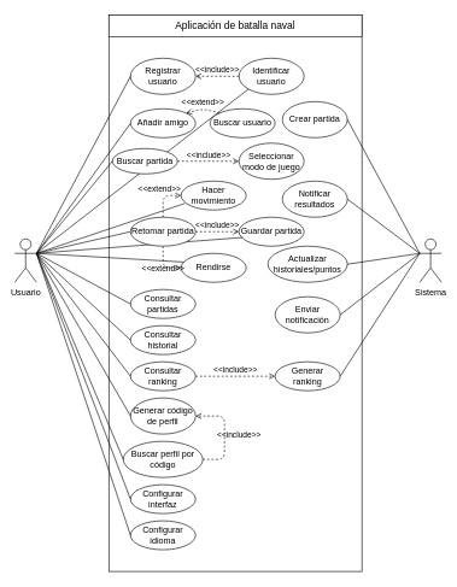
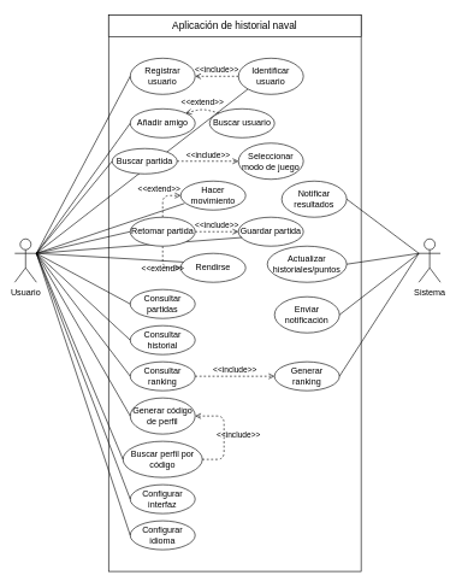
  <mxCell id="0" />
  <mxCell id="1" parent="0" />
  <mxCell id="2" value="" style="rounded=0;whiteSpace=wrap;html=1;" vertex="1" parent="1"><mxGeometry x="150" y="20" width="350" height="770" as="geometry" /></mxCell>
  <mxCell id="3" value="" style="endArrow=none;html=1;exitX=1;exitY=0.333;exitDx=0;exitDy=0;exitPerimeter=0;entryX=0;entryY=1;entryDx=0;entryDy=0;" edge="1" parent="1" target="8"><mxGeometry width="50" height="50" relative="1" as="geometry"><mxPoint x="50" y="350" as="sourcePoint" /><mxPoint x="180" y="105" as="targetPoint" /></mxGeometry></mxCell>
  <mxCell id="4" value="&lt;div&gt;Sistema&lt;/div&gt;&lt;div&gt;&lt;br&gt;&lt;/div&gt;" style="shape=umlActor;verticalLabelPosition=bottom;verticalAlign=top;html=1;outlineConnect=0;" vertex="1" parent="1"><mxGeometry x="580" y="330" width="30" height="60" as="geometry" /></mxCell>
  <mxCell id="5" value="&lt;div&gt;Usuario&lt;/div&gt;" style="shape=umlActor;verticalLabelPosition=bottom;verticalAlign=top;html=1;outlineConnect=0;" vertex="1" parent="1"><mxGeometry x="20" y="330" width="30" height="60" as="geometry" /></mxCell>
- <mxCell id="6" value="&lt;font style=&quot;font-size: 12px&quot;&gt;&lt;font style=&quot;font-size: 14px&quot;&gt;Aplicación de batalla naval&lt;/font&gt;&lt;br&gt;&lt;/font&gt;" style="rounded=0;whiteSpace=wrap;html=1;" vertex="1" parent="1"><mxGeometry x="150" y="20" width="350" height="30" as="geometry" /></mxCell>
+ <mxCell id="6" value="&lt;font style=&quot;font-size: 12px&quot;&gt;&lt;font style=&quot;font-size: 14px&quot;&gt;Aplicación de historial naval&lt;/font&gt;&lt;br&gt;&lt;/font&gt;" style="rounded=0;whiteSpace=wrap;html=1;" vertex="1" parent="1"><mxGeometry x="150" y="20" width="350" height="30" as="geometry" /></mxCell>
  <mxCell id="7" value="Registrar usuario" style="ellipse;whiteSpace=wrap;html=1;" vertex="1" parent="1"><mxGeometry x="180" y="80" width="90" height="50" as="geometry" /></mxCell>
  <mxCell id="8" value="Identificar usuario" style="ellipse;whiteSpace=wrap;html=1;" vertex="1" parent="1"><mxGeometry x="330" y="80" width="90" height="50" as="geometry" /></mxCell>
  <mxCell id="9" value="&amp;lt;&amp;lt;include&amp;gt;&amp;gt;" style="html=1;verticalAlign=bottom;labelBackgroundColor=none;endArrow=open;endFill=0;dashed=1;entryX=1;entryY=0.5;entryDx=0;entryDy=0;exitX=0;exitY=0.5;exitDx=0;exitDy=0;" edge="1" parent="1" source="8" target="7"><mxGeometry width="160" relative="1" as="geometry"><mxPoint x="-70" y="104.5" as="sourcePoint" /><mxPoint x="90" y="104.5" as="targetPoint" /><mxPoint as="offset" /></mxGeometry></mxCell>
  <mxCell id="10" value="Añadir amigo" style="ellipse;whiteSpace=wrap;html=1;" vertex="1" parent="1"><mxGeometry x="180" y="150" width="90" height="40" as="geometry" /></mxCell>
  <mxCell id="11" value="&lt;div&gt;Buscar partida&lt;/div&gt;" style="ellipse;whiteSpace=wrap;html=1;" vertex="1" parent="1"><mxGeometry x="155" y="205" width="90" height="35" as="geometry" /></mxCell>
  <mxCell id="12" value="Hacer movimiento" style="ellipse;whiteSpace=wrap;html=1;" vertex="1" parent="1"><mxGeometry x="250" y="250" width="90" height="40" as="geometry" /></mxCell>
  <mxCell id="13" value="Seleccionar modo de juego" style="ellipse;whiteSpace=wrap;html=1;" vertex="1" parent="1"><mxGeometry x="330" y="197.5" width="90" height="50" as="geometry" /></mxCell>
  <mxCell id="14" value="&amp;lt;&amp;lt;include&amp;gt;&amp;gt;" style="html=1;verticalAlign=bottom;labelBackgroundColor=none;endArrow=open;endFill=0;dashed=1;entryX=0;entryY=0.5;entryDx=0;entryDy=0;exitX=1;exitY=0.5;exitDx=0;exitDy=0;" edge="1" parent="1" source="11" target="13"><mxGeometry width="160" relative="1" as="geometry"><mxPoint x="330" y="105" as="sourcePoint" /><mxPoint x="270" y="105" as="targetPoint" /><mxPoint as="offset" /></mxGeometry></mxCell>
  <mxCell id="15" value="Guardar partida" style="ellipse;whiteSpace=wrap;html=1;" vertex="1" parent="1"><mxGeometry x="330" y="300" width="90" height="40" as="geometry" /></mxCell>
  <mxCell id="16" value="&amp;lt;&amp;lt;include&amp;gt;&amp;gt;" style="html=1;verticalAlign=bottom;labelBackgroundColor=none;endArrow=open;endFill=0;dashed=1;entryX=0;entryY=0.5;entryDx=0;entryDy=0;exitX=1;exitY=0.5;exitDx=0;exitDy=0;" edge="1" parent="1" source="51" target="15"><mxGeometry width="160" relative="1" as="geometry"><mxPoint x="270" y="222.5" as="sourcePoint" /><mxPoint x="330" y="222.5" as="targetPoint" /><mxPoint as="offset" /></mxGeometry></mxCell>
  <mxCell id="17" value="Rendirse" style="ellipse;whiteSpace=wrap;html=1;" vertex="1" parent="1"><mxGeometry x="250" y="350" width="90" height="40" as="geometry" /></mxCell>
  <mxCell id="18" value="Notificar resultados" style="ellipse;whiteSpace=wrap;html=1;" vertex="1" parent="1"><mxGeometry x="390" y="250" width="90" height="50" as="geometry" /></mxCell>
- <mxCell id="19" value="Crear partida" style="ellipse;whiteSpace=wrap;html=1;" vertex="1" parent="1"><mxGeometry x="390" y="140" width="90" height="50" as="geometry" /></mxCell>
  <mxCell id="20" value="Actualizar historiales/puntos" style="ellipse;whiteSpace=wrap;html=1;" vertex="1" parent="1"><mxGeometry x="370" y="340" width="110" height="50" as="geometry" /></mxCell>
  <mxCell id="21" value="Consultar partidas" style="ellipse;whiteSpace=wrap;html=1;" vertex="1" parent="1"><mxGeometry x="180" y="400" width="90" height="40" as="geometry" /></mxCell>
  <mxCell id="22" value="&amp;lt;&amp;lt;extend&amp;gt;&amp;gt;" style="html=1;verticalAlign=bottom;labelBackgroundColor=none;endArrow=open;endFill=0;dashed=1;entryX=0;entryY=0.5;entryDx=0;entryDy=0;" edge="1" parent="1" target="12"><mxGeometry x="0.091" y="-5" width="160" relative="1" as="geometry"><mxPoint x="225" y="300" as="sourcePoint" /><mxPoint x="100" y="110" as="targetPoint" /><Array as="points"><mxPoint x="225" y="270" /></Array><mxPoint x="-5" y="-5" as="offset" /></mxGeometry></mxCell>
  <mxCell id="23" value="&amp;lt;&amp;lt;extend&amp;gt;&amp;gt;" style="html=1;verticalAlign=bottom;labelBackgroundColor=none;endArrow=open;endFill=0;dashed=1;entryX=0;entryY=0.5;entryDx=0;entryDy=0;exitX=0.5;exitY=1;exitDx=0;exitDy=0;" edge="1" parent="1" source="51" target="17"><mxGeometry x="0.091" y="-10" width="160" relative="1" as="geometry"><mxPoint x="225" y="300" as="sourcePoint" /><mxPoint x="250" y="270" as="targetPoint" /><Array as="points"><mxPoint x="225" y="370" /></Array><mxPoint as="offset" /></mxGeometry></mxCell>
  <mxCell id="24" value="Consultar historial" style="ellipse;whiteSpace=wrap;html=1;" vertex="1" parent="1"><mxGeometry x="180" y="450" width="90" height="40" as="geometry" /></mxCell>
  <mxCell id="25" value="Consultar ranking" style="ellipse;whiteSpace=wrap;html=1;" vertex="1" parent="1"><mxGeometry x="180" y="500" width="90" height="40" as="geometry" /></mxCell>
  <mxCell id="26" value="&lt;div&gt;Generar&lt;/div&gt;&lt;div&gt; ranking&lt;/div&gt;" style="ellipse;whiteSpace=wrap;html=1;" vertex="1" parent="1"><mxGeometry x="380" y="500" width="90" height="40" as="geometry" /></mxCell>
  <mxCell id="27" value="&amp;lt;&amp;lt;include&amp;gt;&amp;gt;" style="html=1;verticalAlign=bottom;labelBackgroundColor=none;endArrow=open;endFill=0;dashed=1;entryX=0;entryY=0.5;entryDx=0;entryDy=0;exitX=1;exitY=0.5;exitDx=0;exitDy=0;" edge="1" parent="1" source="25" target="26"><mxGeometry width="160" relative="1" as="geometry"><mxPoint x="270" y="222.5" as="sourcePoint" /><mxPoint x="330" y="222.5" as="targetPoint" /><mxPoint as="offset" /></mxGeometry></mxCell>
  <mxCell id="28" value="Generar código de perfil" style="ellipse;whiteSpace=wrap;html=1;" vertex="1" parent="1"><mxGeometry x="180" y="550" width="90" height="50" as="geometry" /></mxCell>
  <mxCell id="29" value="Buscar perfil por código" style="ellipse;whiteSpace=wrap;html=1;" vertex="1" parent="1"><mxGeometry x="170" y="610" width="110" height="50" as="geometry" /></mxCell>
  <mxCell id="30" value="Configurar interfaz" style="ellipse;whiteSpace=wrap;html=1;" vertex="1" parent="1"><mxGeometry x="180" y="670" width="90" height="40" as="geometry" /></mxCell>
  <mxCell id="31" value="Configurar idioma" style="ellipse;whiteSpace=wrap;html=1;" vertex="1" parent="1"><mxGeometry x="180" y="720" width="90" height="40" as="geometry" /></mxCell>
  <mxCell id="32" value="" style="endArrow=none;html=1;exitX=1;exitY=0.333;exitDx=0;exitDy=0;exitPerimeter=0;entryX=0;entryY=0.5;entryDx=0;entryDy=0;" edge="1" parent="1" source="5" target="7"><mxGeometry width="50" height="50" relative="1" as="geometry"><mxPoint x="70" y="310" as="sourcePoint" /><mxPoint x="120" y="260" as="targetPoint" /></mxGeometry></mxCell>
  <mxCell id="33" value="" style="endArrow=none;html=1;exitX=1;exitY=0.333;exitDx=0;exitDy=0;exitPerimeter=0;entryX=0;entryY=0.5;entryDx=0;entryDy=0;" edge="1" parent="1" target="10"><mxGeometry width="50" height="50" relative="1" as="geometry"><mxPoint x="50" y="350" as="sourcePoint" /><mxPoint x="343.18" y="122.678" as="targetPoint" /></mxGeometry></mxCell>
  <mxCell id="34" value="" style="endArrow=none;html=1;exitX=1;exitY=0.333;exitDx=0;exitDy=0;exitPerimeter=0;entryX=0;entryY=0.5;entryDx=0;entryDy=0;" edge="1" parent="1" target="11"><mxGeometry width="50" height="50" relative="1" as="geometry"><mxPoint x="50" y="350" as="sourcePoint" /><mxPoint x="180" y="170" as="targetPoint" /></mxGeometry></mxCell>
  <mxCell id="35" value="" style="endArrow=none;html=1;exitX=1;exitY=0.333;exitDx=0;exitDy=0;exitPerimeter=0;entryX=0;entryY=0.5;entryDx=0;entryDy=0;" edge="1" parent="1" target="51"><mxGeometry width="50" height="50" relative="1" as="geometry"><mxPoint x="50" y="350" as="sourcePoint" /><mxPoint x="180" y="222.5" as="targetPoint" /></mxGeometry></mxCell>
  <mxCell id="36" value="" style="endArrow=none;html=1;exitX=1;exitY=0.333;exitDx=0;exitDy=0;exitPerimeter=0;entryX=0;entryY=0.5;entryDx=0;entryDy=0;" edge="1" parent="1" target="21"><mxGeometry width="50" height="50" relative="1" as="geometry"><mxPoint x="50" y="350" as="sourcePoint" /><mxPoint x="180" y="320" as="targetPoint" /></mxGeometry></mxCell>
  <mxCell id="37" value="" style="endArrow=none;html=1;exitX=1;exitY=0.333;exitDx=0;exitDy=0;exitPerimeter=0;entryX=0;entryY=0.5;entryDx=0;entryDy=0;" edge="1" parent="1" target="24"><mxGeometry width="50" height="50" relative="1" as="geometry"><mxPoint x="50" y="350" as="sourcePoint" /><mxPoint x="180" y="420" as="targetPoint" /></mxGeometry></mxCell>
  <mxCell id="38" value="" style="endArrow=none;html=1;exitX=1;exitY=0.333;exitDx=0;exitDy=0;exitPerimeter=0;entryX=0;entryY=0.5;entryDx=0;entryDy=0;" edge="1" parent="1" target="25"><mxGeometry width="50" height="50" relative="1" as="geometry"><mxPoint x="50" y="350" as="sourcePoint" /><mxPoint x="180" y="470" as="targetPoint" /></mxGeometry></mxCell>
  <mxCell id="39" value="" style="endArrow=none;html=1;exitX=1;exitY=0.333;exitDx=0;exitDy=0;exitPerimeter=0;entryX=0;entryY=0.5;entryDx=0;entryDy=0;" edge="1" parent="1" target="28"><mxGeometry width="50" height="50" relative="1" as="geometry"><mxPoint x="50" y="350" as="sourcePoint" /><mxPoint x="180" y="520" as="targetPoint" /></mxGeometry></mxCell>
  <mxCell id="40" value="&amp;lt;&amp;lt;include&amp;gt;&amp;gt;" style="html=1;verticalAlign=bottom;labelBackgroundColor=none;endArrow=open;endFill=0;dashed=1;entryX=1;entryY=0.5;entryDx=0;entryDy=0;exitX=1;exitY=0.5;exitDx=0;exitDy=0;" edge="1" parent="1" source="29" target="28"><mxGeometry x="-0.154" y="-20" width="160" relative="1" as="geometry"><mxPoint x="310" y="634.5" as="sourcePoint" /><mxPoint x="420" y="634.5" as="targetPoint" /><mxPoint as="offset" /><Array as="points"><mxPoint x="310" y="635" /><mxPoint x="310" y="575" /></Array></mxGeometry></mxCell>
  <mxCell id="41" value="" style="endArrow=none;html=1;exitX=1;exitY=0.333;exitDx=0;exitDy=0;exitPerimeter=0;entryX=0;entryY=0.5;entryDx=0;entryDy=0;" edge="1" parent="1" target="29"><mxGeometry width="50" height="50" relative="1" as="geometry"><mxPoint x="50" y="350" as="sourcePoint" /><mxPoint x="180" y="575" as="targetPoint" /></mxGeometry></mxCell>
  <mxCell id="42" value="" style="endArrow=none;html=1;exitX=1;exitY=0.333;exitDx=0;exitDy=0;exitPerimeter=0;entryX=0;entryY=0.5;entryDx=0;entryDy=0;" edge="1" parent="1" target="30"><mxGeometry width="50" height="50" relative="1" as="geometry"><mxPoint x="50" y="350" as="sourcePoint" /><mxPoint x="170" y="635" as="targetPoint" /></mxGeometry></mxCell>
  <mxCell id="43" value="" style="endArrow=none;html=1;exitX=1;exitY=0.333;exitDx=0;exitDy=0;exitPerimeter=0;entryX=0;entryY=0.5;entryDx=0;entryDy=0;" edge="1" parent="1" target="31"><mxGeometry width="50" height="50" relative="1" as="geometry"><mxPoint x="50" y="350" as="sourcePoint" /><mxPoint x="180" y="690" as="targetPoint" /></mxGeometry></mxCell>
- <mxCell id="44" value="" style="endArrow=none;html=1;exitX=1;exitY=0.5;exitDx=0;exitDy=0;entryX=0;entryY=0.333;entryDx=0;entryDy=0;entryPerimeter=0;" edge="1" parent="1" source="19" target="4"><mxGeometry width="50" height="50" relative="1" as="geometry"><mxPoint x="590" y="290" as="sourcePoint" /><mxPoint x="640" y="240" as="targetPoint" /></mxGeometry></mxCell>
  <mxCell id="45" value="" style="endArrow=none;html=1;exitX=1;exitY=0.5;exitDx=0;exitDy=0;entryX=0;entryY=0.333;entryDx=0;entryDy=0;entryPerimeter=0;" edge="1" parent="1" source="18"><mxGeometry width="50" height="50" relative="1" as="geometry"><mxPoint x="480" y="165" as="sourcePoint" /><mxPoint x="580" y="350" as="targetPoint" /></mxGeometry></mxCell>
  <mxCell id="46" value="" style="endArrow=none;html=1;exitX=1;exitY=0.5;exitDx=0;exitDy=0;entryX=0;entryY=0.333;entryDx=0;entryDy=0;entryPerimeter=0;" edge="1" parent="1" source="20"><mxGeometry width="50" height="50" relative="1" as="geometry"><mxPoint x="480" y="275" as="sourcePoint" /><mxPoint x="580" y="350" as="targetPoint" /></mxGeometry></mxCell>
  <mxCell id="47" value="" style="endArrow=none;html=1;exitX=1;exitY=0.5;exitDx=0;exitDy=0;entryX=0;entryY=0.333;entryDx=0;entryDy=0;entryPerimeter=0;" edge="1" parent="1" source="26"><mxGeometry width="50" height="50" relative="1" as="geometry"><mxPoint x="480" y="365" as="sourcePoint" /><mxPoint x="580" y="350" as="targetPoint" /></mxGeometry></mxCell>
  <mxCell id="48" value="" style="endArrow=none;html=1;exitX=1;exitY=0.333;exitDx=0;exitDy=0;exitPerimeter=0;entryX=0.059;entryY=0.771;entryDx=0;entryDy=0;entryPerimeter=0;" edge="1" parent="1" target="12"><mxGeometry width="50" height="50" relative="1" as="geometry"><mxPoint x="50" y="350" as="sourcePoint" /><mxPoint x="180" y="320" as="targetPoint" /></mxGeometry></mxCell>
  <mxCell id="49" value="" style="endArrow=none;html=1;exitX=1;exitY=0.333;exitDx=0;exitDy=0;exitPerimeter=0;entryX=0.044;entryY=0.3;entryDx=0;entryDy=0;entryPerimeter=0;" edge="1" parent="1" target="17"><mxGeometry width="50" height="50" relative="1" as="geometry"><mxPoint x="50" y="350" as="sourcePoint" /><mxPoint x="252.97" y="282" as="targetPoint" /></mxGeometry></mxCell>
  <mxCell id="50" value="" style="endArrow=none;html=1;exitX=1;exitY=0.333;exitDx=0;exitDy=0;exitPerimeter=0;entryX=0.056;entryY=0.7;entryDx=0;entryDy=0;entryPerimeter=0;" edge="1" parent="1" target="15"><mxGeometry width="50" height="50" relative="1" as="geometry"><mxPoint x="50" y="350" as="sourcePoint" /><mxPoint x="253.96" y="362" as="targetPoint" /></mxGeometry></mxCell>
  <mxCell id="51" value="Retomar partida" style="ellipse;whiteSpace=wrap;html=1;" vertex="1" parent="1"><mxGeometry x="180" y="300" width="90" height="40" as="geometry" /></mxCell>
  <mxCell id="52" value="Buscar usuario" style="ellipse;whiteSpace=wrap;html=1;" vertex="1" parent="1"><mxGeometry x="290" y="150" width="90" height="40" as="geometry" /></mxCell>
  <mxCell id="53" value="&amp;lt;&amp;lt;extend&amp;gt;&amp;gt;" style="html=1;verticalAlign=bottom;labelBackgroundColor=none;endArrow=open;endFill=0;dashed=1;entryX=1;entryY=0;entryDx=0;entryDy=0;exitX=0;exitY=0;exitDx=0;exitDy=0;" edge="1" parent="1" source="52" target="10"><mxGeometry width="160" relative="1" as="geometry"><mxPoint x="225" y="300" as="sourcePoint" /><mxPoint x="250" y="270" as="targetPoint" /><Array as="points"><mxPoint x="280" y="150" /></Array><mxPoint as="offset" /></mxGeometry></mxCell>
  <mxCell id="54" value="Enviar notificación" style="ellipse;whiteSpace=wrap;html=1;" vertex="1" parent="1"><mxGeometry x="380" y="410" width="90" height="50" as="geometry" /></mxCell>
  <mxCell id="55" value="" style="endArrow=none;html=1;entryX=0;entryY=0.333;entryDx=0;entryDy=0;entryPerimeter=0;exitX=1;exitY=0.5;exitDx=0;exitDy=0;" edge="1" parent="1" source="54" target="4"><mxGeometry width="50" height="50" relative="1" as="geometry"><mxPoint x="600" y="540" as="sourcePoint" /><mxPoint x="650" y="490" as="targetPoint" /></mxGeometry></mxCell>
